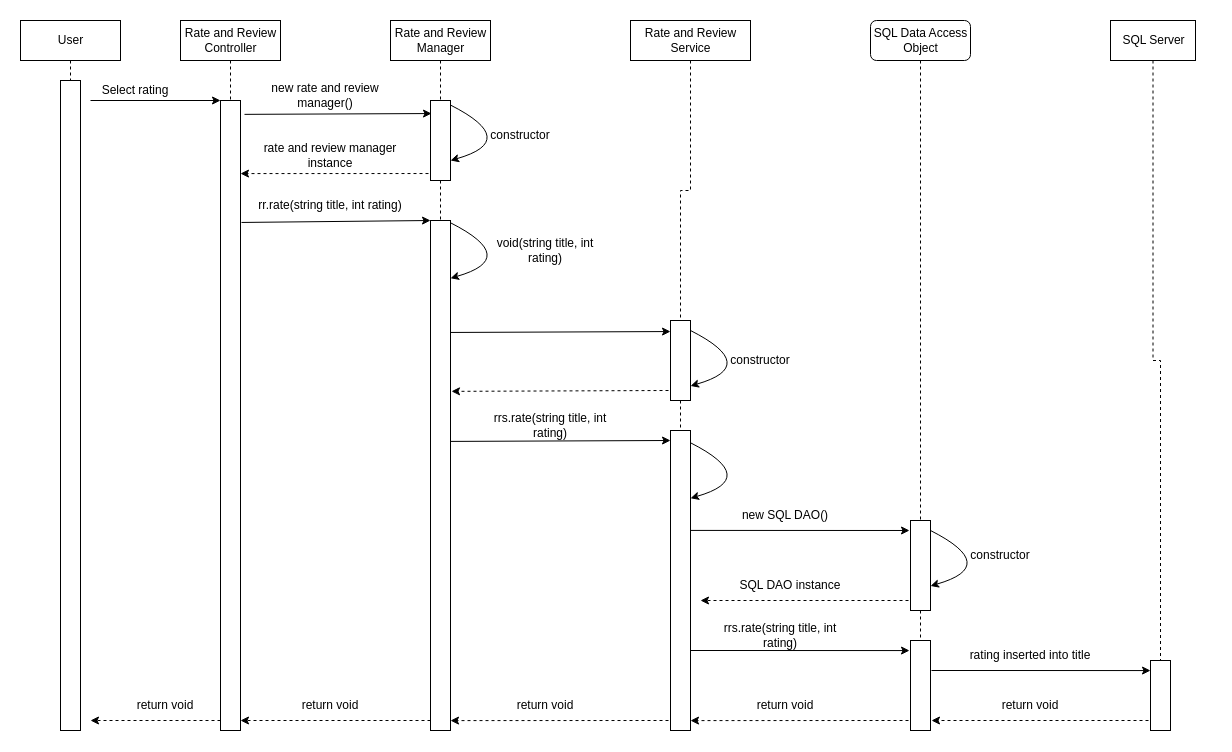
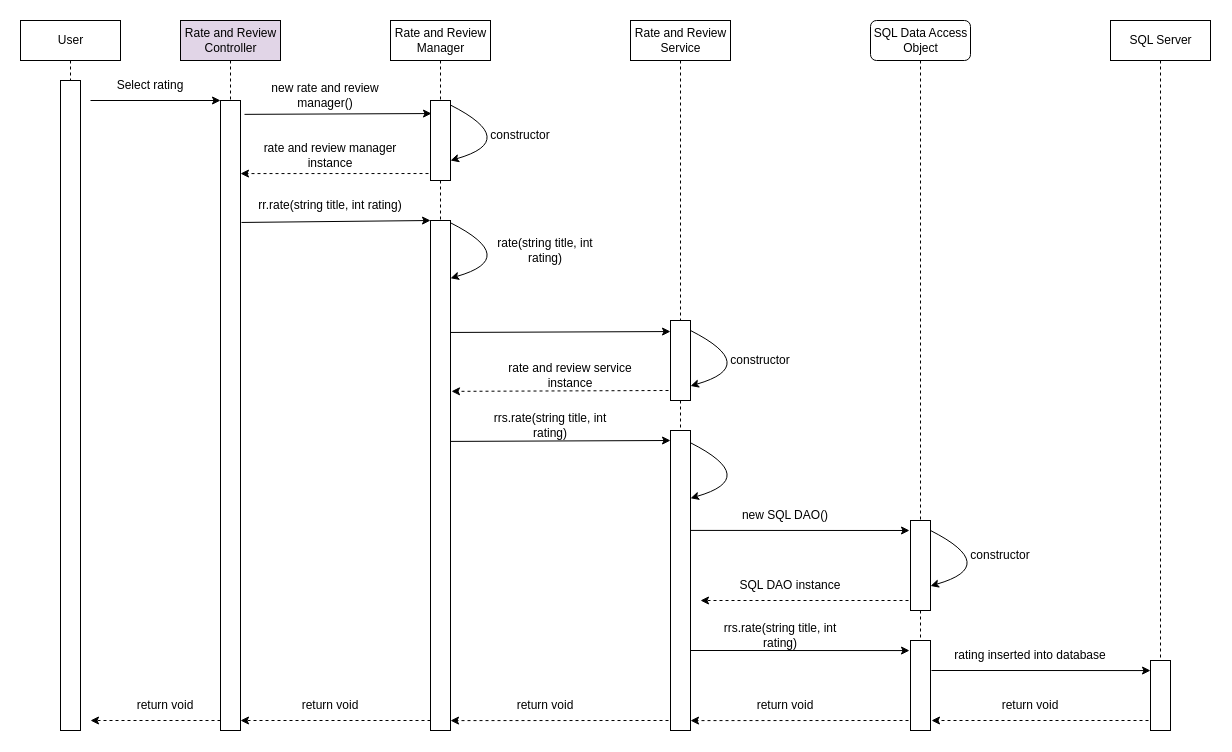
  <mxCell id="0" />
  <mxCell id="1" parent="0" />
  <mxCell id="2" style="edgeStyle=orthogonalEdgeStyle;rounded=0;orthogonalLoop=1;jettySize=auto;html=1;exitX=0.5;exitY=1;exitDx=0;exitDy=0;entryX=0.5;entryY=0;entryDx=0;entryDy=0;endArrow=none;endFill=0;dashed=1;" parent="1" source="3" target="6" edge="1"><mxGeometry relative="1" as="geometry" /></mxCell>
- <mxCell id="3" value="&lt;div&gt;Rate and Review&lt;br&gt;&lt;/div&gt;&lt;div&gt;Controller&lt;/div&gt;" style="html=1;" parent="1" vertex="1"><mxGeometry x="180" y="20" width="100" height="40" as="geometry" /></mxCell>
+ <mxCell id="3" value="&lt;div&gt;Rate and Review&lt;br&gt;&lt;/div&gt;&lt;div&gt;Controller&lt;/div&gt;" style="html=1;fillColor=#e1d5e7;" parent="1" vertex="1"><mxGeometry x="180" y="20" width="100" height="40" as="geometry" /></mxCell>
  <mxCell id="4" style="edgeStyle=orthogonalEdgeStyle;rounded=0;orthogonalLoop=1;jettySize=auto;html=1;exitX=0.5;exitY=1;exitDx=0;exitDy=0;entryX=0.5;entryY=0;entryDx=0;entryDy=0;dashed=1;endArrow=none;endFill=0;" parent="1" source="5" target="8" edge="1"><mxGeometry relative="1" as="geometry" /></mxCell>
  <mxCell id="5" value="&lt;div&gt;Rate and Review&lt;/div&gt;&lt;div&gt; Manager&lt;/div&gt;" style="html=1;" parent="1" vertex="1"><mxGeometry x="390" y="20" width="100" height="40" as="geometry" /></mxCell>
  <mxCell id="6" value="" style="rounded=0;whiteSpace=wrap;html=1;" parent="1" vertex="1"><mxGeometry x="220" y="100" width="20" height="630" as="geometry" /></mxCell>
  <mxCell id="7" style="edgeStyle=orthogonalEdgeStyle;rounded=0;orthogonalLoop=1;jettySize=auto;html=1;exitX=0.5;exitY=1;exitDx=0;exitDy=0;entryX=0.5;entryY=0;entryDx=0;entryDy=0;endArrow=none;endFill=0;dashed=1;" parent="1" source="8" target="21" edge="1"><mxGeometry relative="1" as="geometry" /></mxCell>
  <mxCell id="8" value="" style="rounded=0;whiteSpace=wrap;html=1;" parent="1" vertex="1"><mxGeometry x="430" y="100" width="20" height="80" as="geometry" /></mxCell>
  <mxCell id="9" value="new rate and review manager()" style="text;html=1;strokeColor=none;fillColor=none;align=center;verticalAlign=middle;whiteSpace=wrap;rounded=0;" parent="1" vertex="1"><mxGeometry x="260" y="80" width="130" height="30" as="geometry" /></mxCell>
  <mxCell id="10" style="edgeStyle=orthogonalEdgeStyle;rounded=0;orthogonalLoop=1;jettySize=auto;html=1;exitX=0.5;exitY=1;exitDx=0;exitDy=0;entryX=0.5;entryY=0;entryDx=0;entryDy=0;dashed=1;endArrow=none;endFill=0;" parent="1" source="11" target="25" edge="1"><mxGeometry relative="1" as="geometry" /></mxCell>
- <mxCell id="11" value="&lt;div&gt;Rate and Review&lt;br&gt;&lt;/div&gt;&lt;div&gt;Service&lt;br&gt;&lt;/div&gt;" style="html=1;" parent="1" vertex="1"><mxGeometry x="630" y="20" width="120" height="40" as="geometry" /></mxCell>
+ <mxCell id="11" value="&lt;div&gt;Rate and Review&lt;br&gt;&lt;/div&gt;&lt;div&gt;Service&lt;br&gt;&lt;/div&gt;" style="html=1;" parent="1" vertex="1"><mxGeometry x="630" y="20" width="100" height="40" as="geometry" /></mxCell>
  <mxCell id="12" value="" style="endArrow=classic;html=1;rounded=0;exitX=1.2;exitY=0.022;exitDx=0;exitDy=0;exitPerimeter=0;entryX=0.05;entryY=0.163;entryDx=0;entryDy=0;entryPerimeter=0;" parent="1" source="6" target="8" edge="1"><mxGeometry width="50" height="50" relative="1" as="geometry"><mxPoint x="550" y="270" as="sourcePoint" /><mxPoint x="600" y="220" as="targetPoint" /></mxGeometry></mxCell>
  <mxCell id="13" value="" style="curved=1;endArrow=classic;html=1;rounded=0;exitX=1;exitY=0.057;exitDx=0;exitDy=0;exitPerimeter=0;entryX=1;entryY=0.75;entryDx=0;entryDy=0;" parent="1" source="8" target="8" edge="1"><mxGeometry width="50" height="50" relative="1" as="geometry"><mxPoint x="550" y="270" as="sourcePoint" /><mxPoint x="600" y="220" as="targetPoint" /><Array as="points"><mxPoint x="520" y="140" /></Array></mxGeometry></mxCell>
  <mxCell id="14" value="constructor" style="text;html=1;strokeColor=none;fillColor=none;align=center;verticalAlign=middle;whiteSpace=wrap;rounded=0;" parent="1" vertex="1"><mxGeometry x="490" y="120" width="60" height="30" as="geometry" /></mxCell>
  <mxCell id="15" value="" style="endArrow=classic;html=1;rounded=0;entryX=1;entryY=0.116;entryDx=0;entryDy=0;exitX=-0.1;exitY=0.913;exitDx=0;exitDy=0;dashed=1;exitPerimeter=0;entryPerimeter=0;" parent="1" source="8" target="6" edge="1"><mxGeometry width="50" height="50" relative="1" as="geometry"><mxPoint x="550" y="270" as="sourcePoint" /><mxPoint x="600" y="220" as="targetPoint" /></mxGeometry></mxCell>
  <mxCell id="16" value="rate and review manager instance" style="text;html=1;strokeColor=none;fillColor=none;align=center;verticalAlign=middle;whiteSpace=wrap;rounded=0;" parent="1" vertex="1"><mxGeometry x="260" y="140" width="140" height="30" as="geometry" /></mxCell>
  <mxCell id="17" value="" style="endArrow=classic;html=1;rounded=0;entryX=0;entryY=0;entryDx=0;entryDy=0;" parent="1" target="6" edge="1"><mxGeometry width="50" height="50" relative="1" as="geometry"><mxPoint x="90" y="100" as="sourcePoint" /><mxPoint x="600" y="220" as="targetPoint" /></mxGeometry></mxCell>
- <mxCell id="18" value="Select rating" style="text;html=1;strokeColor=none;fillColor=none;align=center;verticalAlign=middle;whiteSpace=wrap;rounded=0;" parent="1" vertex="1"><mxGeometry x="95" y="75" width="80" height="30" as="geometry" /></mxCell>
+ <mxCell id="18" value="Select rating" style="text;html=1;strokeColor=none;fillColor=none;align=center;verticalAlign=middle;whiteSpace=wrap;rounded=0;" parent="1" vertex="1"><mxGeometry x="110" y="70" width="80" height="30" as="geometry" /></mxCell>
  <mxCell id="19" value="" style="endArrow=classic;html=1;rounded=0;exitX=1.1;exitY=0.05;exitDx=0;exitDy=0;exitPerimeter=0;entryX=0.05;entryY=0.163;entryDx=0;entryDy=0;entryPerimeter=0;" parent="1" edge="1"><mxGeometry width="50" height="50" relative="1" as="geometry"><mxPoint x="241" y="221.96" as="sourcePoint" /><mxPoint x="430" y="220" as="targetPoint" /></mxGeometry></mxCell>
  <mxCell id="20" value="rr.rate(string title, int rating)" style="text;html=1;strokeColor=none;fillColor=none;align=center;verticalAlign=middle;whiteSpace=wrap;rounded=0;" parent="1" vertex="1"><mxGeometry x="240" y="190" width="180" height="30" as="geometry" /></mxCell>
  <mxCell id="21" value="" style="rounded=0;whiteSpace=wrap;html=1;" parent="1" vertex="1"><mxGeometry x="430" y="220" width="20" height="510" as="geometry" /></mxCell>
  <mxCell id="22" value="" style="curved=1;endArrow=classic;html=1;rounded=0;exitX=1;exitY=0.057;exitDx=0;exitDy=0;exitPerimeter=0;entryX=1;entryY=0.75;entryDx=0;entryDy=0;" parent="1" edge="1"><mxGeometry width="50" height="50" relative="1" as="geometry"><mxPoint x="450" y="222.28" as="sourcePoint" /><mxPoint x="450" y="277.72" as="targetPoint" /><Array as="points"><mxPoint x="520" y="257.72" /></Array></mxGeometry></mxCell>
- <mxCell id="23" value="void(string title, int rating)" style="text;html=1;strokeColor=none;fillColor=none;align=center;verticalAlign=middle;whiteSpace=wrap;rounded=0;" parent="1" vertex="1"><mxGeometry x="490" y="235" width="110" height="30" as="geometry" /></mxCell>
+ <mxCell id="23" value="rate(string title, int rating)" style="text;html=1;strokeColor=none;fillColor=none;align=center;verticalAlign=middle;whiteSpace=wrap;rounded=0;" parent="1" vertex="1"><mxGeometry x="490" y="235" width="110" height="30" as="geometry" /></mxCell>
  <mxCell id="24" style="edgeStyle=orthogonalEdgeStyle;rounded=0;orthogonalLoop=1;jettySize=auto;html=1;exitX=0.5;exitY=1;exitDx=0;exitDy=0;entryX=0.5;entryY=0;entryDx=0;entryDy=0;dashed=1;endArrow=none;endFill=0;" parent="1" source="25" target="33" edge="1"><mxGeometry relative="1" as="geometry" /></mxCell>
  <mxCell id="25" value="" style="rounded=0;whiteSpace=wrap;html=1;" parent="1" vertex="1"><mxGeometry x="670" y="320" width="20" height="80" as="geometry" /></mxCell>
  <mxCell id="26" value="" style="endArrow=classic;html=1;rounded=0;exitX=1.1;exitY=0.05;exitDx=0;exitDy=0;exitPerimeter=0;entryX=0;entryY=0.138;entryDx=0;entryDy=0;entryPerimeter=0;" parent="1" target="25" edge="1"><mxGeometry width="50" height="50" relative="1" as="geometry"><mxPoint x="450" y="331.96" as="sourcePoint" /><mxPoint x="639" y="330" as="targetPoint" /></mxGeometry></mxCell>
  <mxCell id="27" value="" style="curved=1;endArrow=classic;html=1;rounded=0;exitX=1;exitY=0.057;exitDx=0;exitDy=0;exitPerimeter=0;entryX=1;entryY=0.75;entryDx=0;entryDy=0;" parent="1" edge="1"><mxGeometry width="50" height="50" relative="1" as="geometry"><mxPoint x="690" y="330" as="sourcePoint" /><mxPoint x="690" y="385.44" as="targetPoint" /><Array as="points"><mxPoint x="760" y="365.44" /></Array></mxGeometry></mxCell>
  <mxCell id="28" value="constructor" style="text;html=1;strokeColor=none;fillColor=none;align=center;verticalAlign=middle;whiteSpace=wrap;rounded=0;" parent="1" vertex="1"><mxGeometry x="730" y="345" width="60" height="30" as="geometry" /></mxCell>
  <mxCell id="29" value="" style="endArrow=classic;html=1;rounded=0;entryX=1.05;entryY=0.335;entryDx=0;entryDy=0;exitX=-0.1;exitY=0.913;exitDx=0;exitDy=0;dashed=1;exitPerimeter=0;entryPerimeter=0;" parent="1" target="21" edge="1"><mxGeometry width="50" height="50" relative="1" as="geometry"><mxPoint x="668" y="390" as="sourcePoint" /><mxPoint x="480" y="391.96" as="targetPoint" /></mxGeometry></mxCell>
+ <mxCell id="30" value="rate and review service instance" style="text;html=1;strokeColor=none;fillColor=none;align=center;verticalAlign=middle;whiteSpace=wrap;rounded=0;" parent="1" vertex="1"><mxGeometry x="500" y="360" width="140" height="30" as="geometry" /></mxCell>
  <mxCell id="31" value="" style="endArrow=classic;html=1;rounded=0;exitX=1.1;exitY=0.05;exitDx=0;exitDy=0;exitPerimeter=0;entryX=0;entryY=0.138;entryDx=0;entryDy=0;entryPerimeter=0;" parent="1" edge="1"><mxGeometry width="50" height="50" relative="1" as="geometry"><mxPoint x="450" y="440.92" as="sourcePoint" /><mxPoint x="670" y="440" as="targetPoint" /></mxGeometry></mxCell>
  <mxCell id="32" value="rrs.rate(string title, int rating)" style="text;html=1;strokeColor=none;fillColor=none;align=center;verticalAlign=middle;whiteSpace=wrap;rounded=0;" parent="1" vertex="1"><mxGeometry x="480" y="410" width="140" height="30" as="geometry" /></mxCell>
  <mxCell id="33" value="" style="rounded=0;whiteSpace=wrap;html=1;" parent="1" vertex="1"><mxGeometry x="670" y="430" width="20" height="300" as="geometry" /></mxCell>
  <mxCell id="34" value="" style="curved=1;endArrow=classic;html=1;rounded=0;exitX=1;exitY=0.057;exitDx=0;exitDy=0;exitPerimeter=0;entryX=1;entryY=0.75;entryDx=0;entryDy=0;" parent="1" edge="1"><mxGeometry width="50" height="50" relative="1" as="geometry"><mxPoint x="690" y="442.28" as="sourcePoint" /><mxPoint x="690" y="497.72" as="targetPoint" /><Array as="points"><mxPoint x="760" y="477.72" /></Array></mxGeometry></mxCell>
  <mxCell id="35" style="edgeStyle=orthogonalEdgeStyle;rounded=0;orthogonalLoop=1;jettySize=auto;html=1;exitX=0.5;exitY=1;exitDx=0;exitDy=0;dashed=1;endArrow=none;endFill=0;entryX=0.5;entryY=0;entryDx=0;entryDy=0;" parent="1" source="36" target="40" edge="1"><mxGeometry relative="1" as="geometry"><mxPoint x="920" y="490" as="targetPoint" /></mxGeometry></mxCell>
  <mxCell id="36" value="&lt;div&gt;SQL Data Access&lt;/div&gt;&lt;div&gt;Object&lt;br&gt;&lt;/div&gt;" style="html=1;rounded=1;" parent="1" vertex="1"><mxGeometry x="870" y="20" width="100" height="40" as="geometry" /></mxCell>
  <mxCell id="37" value="" style="endArrow=classic;html=1;rounded=0;exitX=1.1;exitY=0.05;exitDx=0;exitDy=0;exitPerimeter=0;entryX=-0.05;entryY=0.111;entryDx=0;entryDy=0;entryPerimeter=0;" parent="1" target="40" edge="1"><mxGeometry width="50" height="50" relative="1" as="geometry"><mxPoint x="690" y="529.92" as="sourcePoint" /><mxPoint x="880" y="529" as="targetPoint" /></mxGeometry></mxCell>
  <mxCell id="38" value="new SQL DAO()" style="text;html=1;strokeColor=none;fillColor=none;align=center;verticalAlign=middle;whiteSpace=wrap;rounded=0;" parent="1" vertex="1"><mxGeometry x="720" y="500" width="130" height="30" as="geometry" /></mxCell>
  <mxCell id="39" style="edgeStyle=orthogonalEdgeStyle;rounded=0;orthogonalLoop=1;jettySize=auto;html=1;exitX=0.5;exitY=1;exitDx=0;exitDy=0;entryX=0.5;entryY=0;entryDx=0;entryDy=0;dashed=1;endArrow=none;endFill=0;" parent="1" source="40" target="47" edge="1"><mxGeometry relative="1" as="geometry" /></mxCell>
  <mxCell id="40" value="" style="rounded=0;whiteSpace=wrap;html=1;" parent="1" vertex="1"><mxGeometry x="910" y="520" width="20" height="90" as="geometry" /></mxCell>
  <mxCell id="41" value="" style="curved=1;endArrow=classic;html=1;rounded=0;exitX=1;exitY=0.057;exitDx=0;exitDy=0;exitPerimeter=0;entryX=1;entryY=0.75;entryDx=0;entryDy=0;" parent="1" edge="1"><mxGeometry width="50" height="50" relative="1" as="geometry"><mxPoint x="930" y="530" as="sourcePoint" /><mxPoint x="930" y="585.44" as="targetPoint" /><Array as="points"><mxPoint x="1000" y="565.44" /></Array></mxGeometry></mxCell>
  <mxCell id="42" value="constructor" style="text;html=1;strokeColor=none;fillColor=none;align=center;verticalAlign=middle;whiteSpace=wrap;rounded=0;" parent="1" vertex="1"><mxGeometry x="970" y="540" width="60" height="30" as="geometry" /></mxCell>
  <mxCell id="43" style="edgeStyle=orthogonalEdgeStyle;rounded=0;orthogonalLoop=1;jettySize=auto;html=1;exitX=0.5;exitY=1;exitDx=0;exitDy=0;dashed=1;endArrow=none;endFill=0;entryX=0.5;entryY=0;entryDx=0;entryDy=0;" parent="1" source="44" target="50" edge="1"><mxGeometry relative="1" as="geometry"><mxPoint x="1200" y="600" as="targetPoint" /></mxGeometry></mxCell>
- <mxCell id="44" value="SQL Server" style="html=1;" parent="1" vertex="1"><mxGeometry x="1110" y="20" width="85" height="40" as="geometry" /></mxCell>
+ <mxCell id="44" value="SQL Server" style="html=1;" parent="1" vertex="1"><mxGeometry x="1110" y="20" width="100" height="40" as="geometry" /></mxCell>
  <mxCell id="45" value="" style="endArrow=classic;html=1;rounded=0;exitX=-0.1;exitY=0.913;exitDx=0;exitDy=0;dashed=1;exitPerimeter=0;" parent="1" edge="1"><mxGeometry width="50" height="50" relative="1" as="geometry"><mxPoint x="908" y="600" as="sourcePoint" /><mxPoint x="700" y="600" as="targetPoint" /></mxGeometry></mxCell>
  <mxCell id="46" value="SQL DAO instance" style="text;html=1;strokeColor=none;fillColor=none;align=center;verticalAlign=middle;whiteSpace=wrap;rounded=0;" parent="1" vertex="1"><mxGeometry x="720" y="570" width="140" height="30" as="geometry" /></mxCell>
  <mxCell id="47" value="" style="rounded=0;whiteSpace=wrap;html=1;" parent="1" vertex="1"><mxGeometry x="910" y="640" width="20" height="90" as="geometry" /></mxCell>
  <mxCell id="48" value="" style="endArrow=classic;html=1;rounded=0;exitX=1.1;exitY=0.05;exitDx=0;exitDy=0;exitPerimeter=0;entryX=-0.05;entryY=0.111;entryDx=0;entryDy=0;entryPerimeter=0;" parent="1" edge="1"><mxGeometry width="50" height="50" relative="1" as="geometry"><mxPoint x="690" y="650" as="sourcePoint" /><mxPoint x="909" y="650.07" as="targetPoint" /></mxGeometry></mxCell>
  <mxCell id="49" value="rrs.rate(string title, int rating)" style="text;html=1;strokeColor=none;fillColor=none;align=center;verticalAlign=middle;whiteSpace=wrap;rounded=0;" parent="1" vertex="1"><mxGeometry x="710" y="620" width="140" height="30" as="geometry" /></mxCell>
  <mxCell id="50" value="" style="rounded=0;whiteSpace=wrap;html=1;" parent="1" vertex="1"><mxGeometry x="1150" y="660" width="20" height="70" as="geometry" /></mxCell>
  <mxCell id="51" value="" style="endArrow=classic;html=1;rounded=0;exitX=1.1;exitY=0.05;exitDx=0;exitDy=0;exitPerimeter=0;entryX=-0.05;entryY=0.111;entryDx=0;entryDy=0;entryPerimeter=0;" parent="1" edge="1"><mxGeometry width="50" height="50" relative="1" as="geometry"><mxPoint x="931" y="670" as="sourcePoint" /><mxPoint x="1150" y="670.07" as="targetPoint" /></mxGeometry></mxCell>
- <mxCell id="52" value="rating inserted into title" style="text;html=1;strokeColor=none;fillColor=none;align=center;verticalAlign=middle;whiteSpace=wrap;rounded=0;" parent="1" vertex="1"><mxGeometry x="950" y="640" width="160" height="30" as="geometry" /></mxCell>
+ <mxCell id="52" value="rating inserted into database" style="text;html=1;strokeColor=none;fillColor=none;align=center;verticalAlign=middle;whiteSpace=wrap;rounded=0;" parent="1" vertex="1"><mxGeometry x="950" y="640" width="160" height="30" as="geometry" /></mxCell>
  <mxCell id="53" value="" style="endArrow=classic;html=1;rounded=0;exitX=-0.1;exitY=0.913;exitDx=0;exitDy=0;dashed=1;exitPerimeter=0;entryX=1.05;entryY=0.889;entryDx=0;entryDy=0;entryPerimeter=0;" parent="1" target="47" edge="1"><mxGeometry width="50" height="50" relative="1" as="geometry"><mxPoint x="1148" y="720" as="sourcePoint" /><mxPoint x="940" y="720" as="targetPoint" /></mxGeometry></mxCell>
  <mxCell id="54" value="" style="endArrow=classic;html=1;rounded=0;exitX=-0.1;exitY=0.913;exitDx=0;exitDy=0;dashed=1;exitPerimeter=0;entryX=1;entryY=0.967;entryDx=0;entryDy=0;entryPerimeter=0;" parent="1" target="33" edge="1"><mxGeometry width="50" height="50" relative="1" as="geometry"><mxPoint x="908" y="720" as="sourcePoint" /><mxPoint x="700" y="720" as="targetPoint" /></mxGeometry></mxCell>
  <mxCell id="55" value="" style="endArrow=classic;html=1;rounded=0;exitX=-0.1;exitY=0.913;exitDx=0;exitDy=0;dashed=1;exitPerimeter=0;entryX=1;entryY=0.967;entryDx=0;entryDy=0;entryPerimeter=0;" parent="1" edge="1"><mxGeometry width="50" height="50" relative="1" as="geometry"><mxPoint x="668" y="720" as="sourcePoint" /><mxPoint x="450" y="720.1" as="targetPoint" /></mxGeometry></mxCell>
  <mxCell id="56" value="" style="endArrow=classic;html=1;rounded=0;exitX=-0.1;exitY=0.913;exitDx=0;exitDy=0;dashed=1;exitPerimeter=0;" parent="1" edge="1"><mxGeometry width="50" height="50" relative="1" as="geometry"><mxPoint x="430" y="720" as="sourcePoint" /><mxPoint x="240" y="720" as="targetPoint" /></mxGeometry></mxCell>
  <mxCell id="57" value="return void" style="text;html=1;strokeColor=none;fillColor=none;align=center;verticalAlign=middle;whiteSpace=wrap;rounded=0;" parent="1" vertex="1"><mxGeometry x="995" y="690" width="70" height="30" as="geometry" /></mxCell>
  <mxCell id="58" value="return void" style="text;html=1;strokeColor=none;fillColor=none;align=center;verticalAlign=middle;whiteSpace=wrap;rounded=0;" parent="1" vertex="1"><mxGeometry x="750" y="690" width="70" height="30" as="geometry" /></mxCell>
  <mxCell id="59" value="return void" style="text;html=1;strokeColor=none;fillColor=none;align=center;verticalAlign=middle;whiteSpace=wrap;rounded=0;" parent="1" vertex="1"><mxGeometry x="510" y="690" width="70" height="30" as="geometry" /></mxCell>
  <mxCell id="60" value="return void" style="text;html=1;strokeColor=none;fillColor=none;align=center;verticalAlign=middle;whiteSpace=wrap;rounded=0;" parent="1" vertex="1"><mxGeometry x="295" y="690" width="70" height="30" as="geometry" /></mxCell>
  <mxCell id="61" value="" style="endArrow=classic;html=1;rounded=0;exitX=-0.1;exitY=0.913;exitDx=0;exitDy=0;dashed=1;exitPerimeter=0;" parent="1" edge="1"><mxGeometry width="50" height="50" relative="1" as="geometry"><mxPoint x="220" y="720" as="sourcePoint" /><mxPoint x="90" y="720" as="targetPoint" /></mxGeometry></mxCell>
  <mxCell id="62" value="return void" style="text;html=1;strokeColor=none;fillColor=none;align=center;verticalAlign=middle;whiteSpace=wrap;rounded=0;" parent="1" vertex="1"><mxGeometry x="130" y="690" width="70" height="30" as="geometry" /></mxCell>
  <mxCell id="63" style="edgeStyle=orthogonalEdgeStyle;rounded=0;orthogonalLoop=1;jettySize=auto;html=1;exitX=0.5;exitY=1;exitDx=0;exitDy=0;entryX=0.5;entryY=0;entryDx=0;entryDy=0;dashed=1;endArrow=none;endFill=0;" edge="1" parent="1" source="64" target="65"><mxGeometry relative="1" as="geometry" /></mxCell>
  <mxCell id="64" value="User" style="html=1;" vertex="1" parent="1"><mxGeometry x="20" y="20" width="100" height="40" as="geometry" /></mxCell>
  <mxCell id="65" value="" style="rounded=0;whiteSpace=wrap;html=1;" vertex="1" parent="1"><mxGeometry x="60" y="80" width="20" height="650" as="geometry" /></mxCell>
